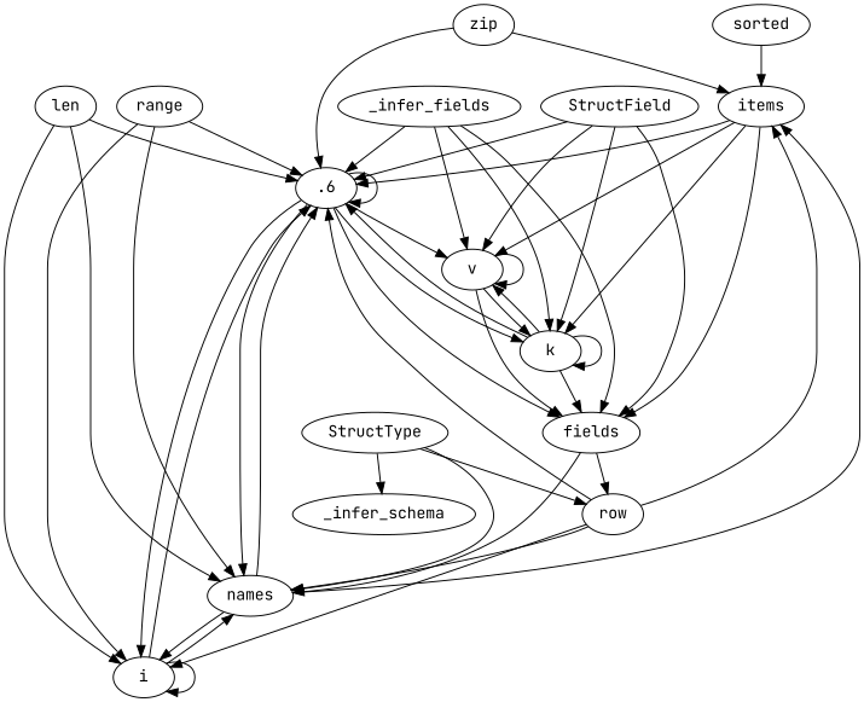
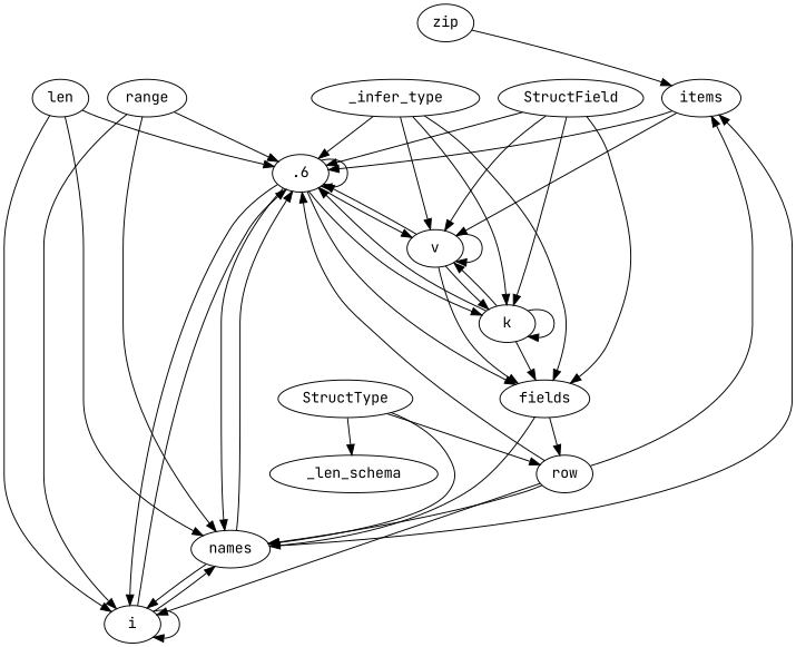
  strict digraph {
    fontname="JetBrains Mono"
    node [fontname="JetBrains Mono"]
    edge [fontname="JetBrains Mono"]
-   sorted
    items
    n3 [label=.6]
    v
    k
    fields
    i
    names
    row
    zip
    len
    range
-   _infer_type [label=_infer_fields]
+   _infer_type
    StructField
    StructType
-   _infer_schema
-   sorted -> items
+   _infer_schema [label=_len_schema]
    items -> n3
    items -> v
-   items -> k
-   items -> fields
    n3 -> n3
    n3 -> v
    n3 -> k
    n3 -> fields
    n3 -> i
    n3 -> names
-   zip -> n3
+   v -> n3
    v -> v
    v -> k
    v -> fields
    k -> n3
    k -> v
    k -> k
    k -> fields
    fields -> names
    fields -> row
    i -> n3
    i -> i
    i -> names
    names -> items
    names -> n3
    names -> i
    row -> items
    row -> n3
    row -> i
    row -> names
    zip -> items
    len -> n3
    len -> i
    len -> names
    range -> n3
    range -> i
    range -> names
    _infer_type -> n3
    _infer_type -> v
    _infer_type -> k
    _infer_type -> fields
    StructField -> n3
    StructField -> v
    StructField -> k
    StructField -> fields
    StructType -> names
    StructType -> row
    StructType -> _infer_schema
  }
